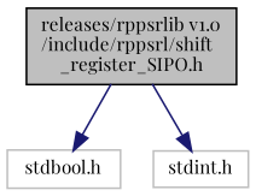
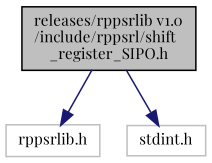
  digraph {
    fontname="Playfair Display"
    node [color=grey75 fillcolor=white fontname="Playfair Display" fontsize=10 shape=record style=filled]
    edge [color=midnightblue fontname="Playfair Display" fontsize=10 labelfontname=Helvetica labelfontsize=10 style=solid]
    n1 [color=black fillcolor=grey75 fontcolor=black height=0.2 label="releases/rppsrlib v1.0\l/include/rppsrl/shift\l_register_SIPO.h" width=0.4]
-   n2 [height=0.2 label="stdbool.h" width=0.4]
+   n2 [height=0.2 label="rppsrlib.h" width=0.4]
    n3 [height=0.2 label="stdint.h" width=0.4]
    n1 -> n2
    n1 -> n3
  }
